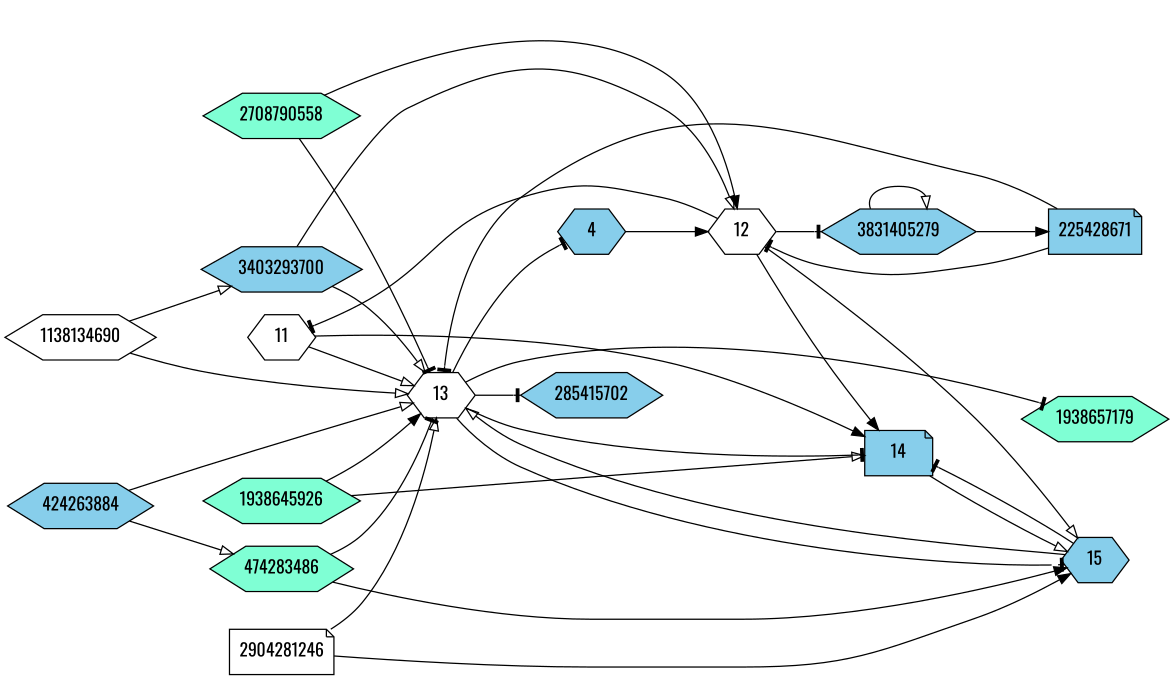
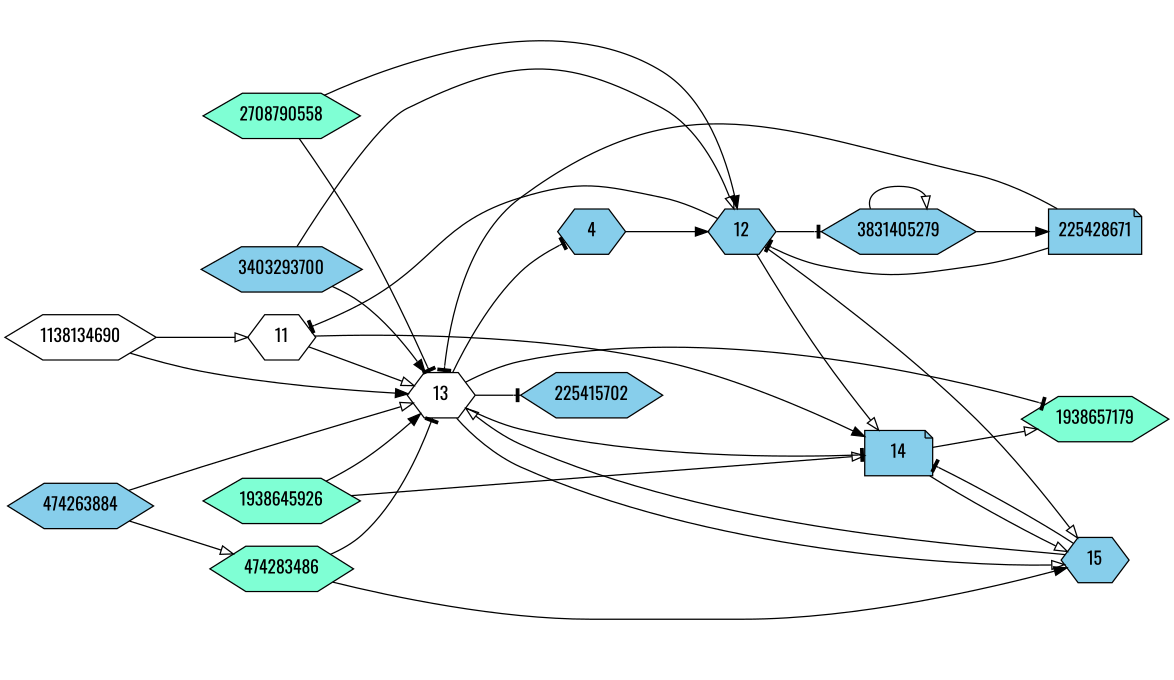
  digraph {
    fontname=Oswald
    rankdir=LR
    node [fillcolor=skyblue fontname=Oswald shape=hexagon style=filled]
    edge [arrowhead=onormal fontname=Oswald]
    n1 [fillcolor=white label=1138134690]
    11 [fillcolor=white]
    13 [fillcolor=white]
    14 [shape=note]
    15
    1938657179 [fillcolor=aquamarine]
    4
-   225415702 [label=285415702]
+   225415702
    3403293700
-   12 [fillcolor=white]
+   12
    3831405279
    1938645926 [fillcolor=aquamarine]
    n13 [fillcolor=aquamarine label=2708790558]
-   474263884 [label=424263884]
+   474263884
    474283486 [fillcolor=aquamarine]
    225428671 [shape=note]
-   2904281246 [fillcolor=white shape=note]
-   n1 -> 3403293700
-   n1 -> 13
+   n1 -> 11
+   n1 -> 13 [arrowhead=normal]
    11 -> 13
    11 -> 14 [arrowhead=normal]
    13 -> 14 [arrowhead=tee]
-   13 -> 15 [arrowhead=tee]
+   13 -> 15
    13 -> 1938657179 [arrowhead=tee]
    13 -> 4 [arrowhead=tee]
    13 -> 225415702 [arrowhead=tee]
    14 -> 15
+   14 -> 1938657179
    15 -> 13
    15 -> 14 [arrowhead=tee]
    4 -> 12 [arrowhead=normal]
-   3403293700 -> 13
+   3403293700 -> 13 [arrowhead=normal]
    3403293700 -> 12
    12 -> 11 [arrowhead=tee]
-   12 -> 14 [arrowhead=normal]
+   12 -> 14
    12 -> 15
    12 -> 3831405279 [arrowhead=tee]
    3831405279 -> 3831405279
    3831405279 -> 225428671 [arrowhead=normal]
    1938645926 -> 13 [arrowhead=normal]
    1938645926 -> 14
    n13 -> 13 [arrowhead=tee]
    n13 -> 12 [arrowhead=normal]
    474263884 -> 13
    474263884 -> 474283486
    474283486 -> 13 [arrowhead=tee]
    474283486 -> 15 [arrowhead=normal]
    225428671 -> 13 [arrowhead=tee]
    225428671 -> 12 [arrowhead=tee]
-   2904281246 -> 13
-   2904281246 -> 15 [arrowhead=normal]
  }
